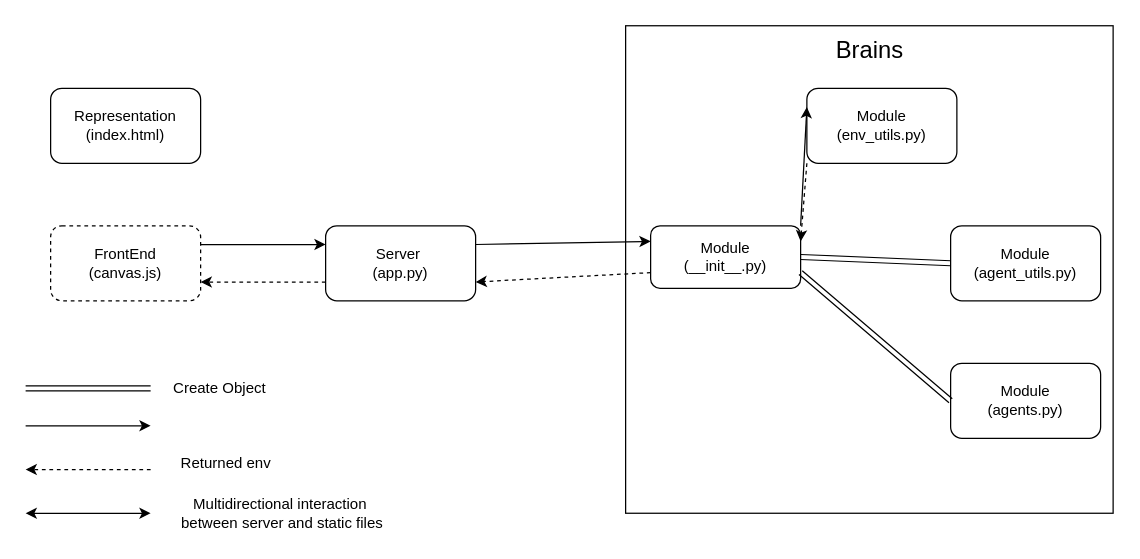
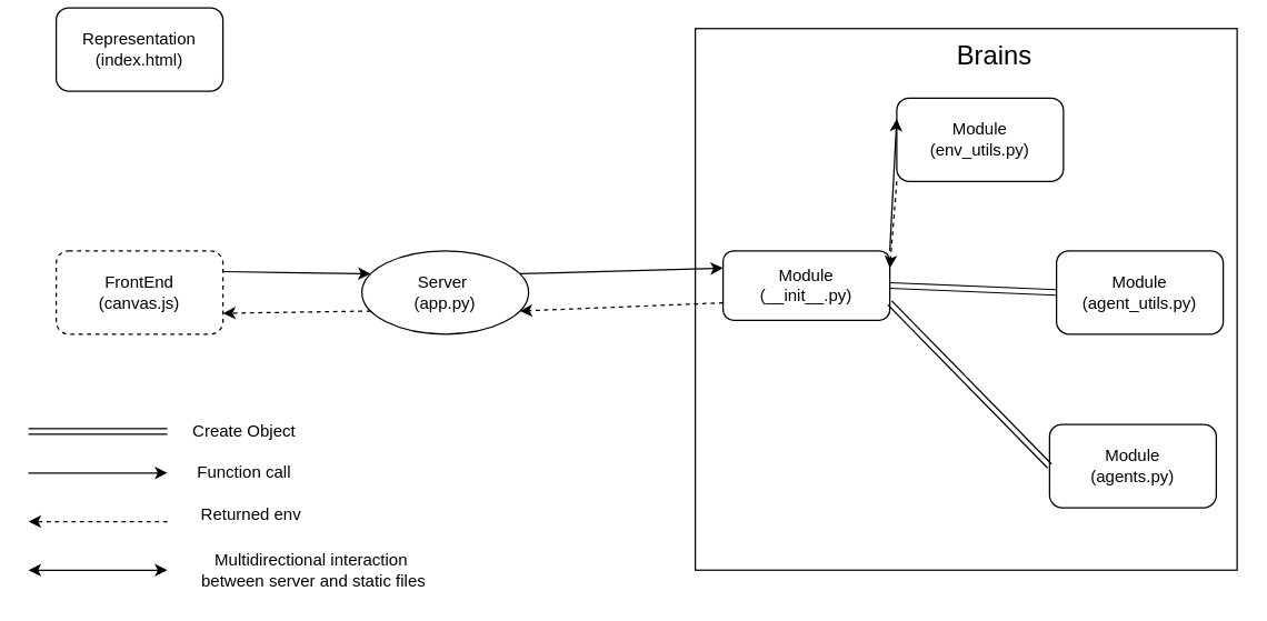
  <mxCell id="0" />
  <mxCell id="1" parent="0" />
  <mxCell id="2" value="" style="whiteSpace=wrap;html=1;aspect=fixed;" vertex="1" parent="1"><mxGeometry x="500" y="20" width="390" height="390" as="geometry" /></mxCell>
- <mxCell id="3" value="Server&amp;nbsp;&lt;br&gt;(app.py)" style="rounded=1;whiteSpace=wrap;html=1;" vertex="1" parent="1"><mxGeometry x="260" y="180" width="120" height="60" as="geometry" /></mxCell>
+ <mxCell id="3" value="Server&amp;nbsp;&lt;br&gt;(app.py)" style="ellipse;whiteSpace=wrap;html=1;" vertex="1" parent="1"><mxGeometry x="260" y="180" width="120" height="60" as="geometry" /></mxCell>
  <mxCell id="4" value="FrontEnd&lt;br&gt;(canvas.js)" style="rounded=1;whiteSpace=wrap;html=1;dashed=1;" vertex="1" parent="1"><mxGeometry x="40" y="180" width="120" height="60" as="geometry" /></mxCell>
- <mxCell id="5" value="Representation&lt;br&gt;(index.html)" style="rounded=1;whiteSpace=wrap;html=1;" vertex="1" parent="1"><mxGeometry x="40" y="70" width="120" height="60" as="geometry" /></mxCell>
+ <mxCell id="5" value="Representation&lt;br&gt;(index.html)" style="rounded=1;whiteSpace=wrap;html=1;" vertex="1" parent="1"><mxGeometry x="40" y="5" width="120" height="60" as="geometry" /></mxCell>
  <mxCell id="6" value="Module&lt;br&gt;(__init__.py)" style="rounded=1;whiteSpace=wrap;html=1;" vertex="1" parent="1"><mxGeometry x="520" y="180" width="120" height="50" as="geometry" /></mxCell>
  <mxCell id="7" value="Module&lt;br&gt;(env_utils.py)" style="rounded=1;whiteSpace=wrap;html=1;" vertex="1" parent="1"><mxGeometry x="645" y="70" width="120" height="60" as="geometry" /></mxCell>
  <mxCell id="8" value="Module&lt;br&gt;(agent_utils.py)" style="rounded=1;whiteSpace=wrap;html=1;" vertex="1" parent="1"><mxGeometry x="760" y="180" width="120" height="60" as="geometry" /></mxCell>
- <mxCell id="9" value="Module&lt;br&gt;(agents.py)" style="rounded=1;whiteSpace=wrap;html=1;" vertex="1" parent="1"><mxGeometry x="760" y="290" width="120" height="60" as="geometry" /></mxCell>
- <mxCell id="10" value="&lt;font style=&quot;font-size: 19px&quot;&gt;Brains&lt;/font&gt;" style="text;html=1;align=center;verticalAlign=middle;resizable=0;points=[];autosize=1;strokeColor=none;" vertex="1" parent="1"><mxGeometry x="660" y="30" width="70" height="20" as="geometry" /></mxCell>
+ <mxCell id="9" value="Module&lt;br&gt;(agents.py)" style="rounded=1;whiteSpace=wrap;html=1;" vertex="1" parent="1"><mxGeometry x="755" y="305" width="120" height="60" as="geometry" /></mxCell>
+ <mxCell id="10" value="&lt;font style=&quot;font-size: 19px&quot;&gt;Brains&lt;/font&gt;" style="text;html=1;align=center;verticalAlign=middle;resizable=0;points=[];autosize=1;strokeColor=none;" vertex="1" parent="1"><mxGeometry x="680" y="30" width="70" height="20" as="geometry" /></mxCell>
  <mxCell id="11" value="" style="shape=link;html=1;entryX=0;entryY=0.5;entryDx=0;entryDy=0;exitX=1;exitY=0.5;exitDx=0;exitDy=0;" edge="1" parent="1" source="6" target="8"><mxGeometry width="100" relative="1" as="geometry"><mxPoint x="390" y="190" as="sourcePoint" /><mxPoint x="490" y="190" as="targetPoint" /></mxGeometry></mxCell>
  <mxCell id="12" value="" style="shape=link;html=1;entryX=0;entryY=0.5;entryDx=0;entryDy=0;exitX=1;exitY=0.75;exitDx=0;exitDy=0;" edge="1" parent="1" source="6" target="9"><mxGeometry width="100" relative="1" as="geometry"><mxPoint x="650" y="220" as="sourcePoint" /><mxPoint x="770" y="220" as="targetPoint" /></mxGeometry></mxCell>
  <mxCell id="13" value="" style="shape=link;html=1;" edge="1" parent="1"><mxGeometry width="100" relative="1" as="geometry"><mxPoint x="20" y="310" as="sourcePoint" /><mxPoint x="120" y="310" as="targetPoint" /></mxGeometry></mxCell>
  <mxCell id="14" value="Create Object" style="text;html=1;align=center;verticalAlign=middle;resizable=0;points=[];autosize=1;strokeColor=none;" vertex="1" parent="1"><mxGeometry x="130" y="300" width="90" height="20" as="geometry" /></mxCell>
+ <mxCell id="15" value="Function call" style="text;html=1;align=center;verticalAlign=middle;resizable=0;points=[];autosize=1;strokeColor=none;" vertex="1" parent="1"><mxGeometry x="135" y="330" width="80" height="20" as="geometry" /></mxCell>
  <mxCell id="16" value="Returned env" style="text;html=1;align=center;verticalAlign=middle;resizable=0;points=[];autosize=1;strokeColor=none;" vertex="1" parent="1"><mxGeometry x="135" y="360" width="90" height="20" as="geometry" /></mxCell>
  <mxCell id="17" value="" style="endArrow=classic;html=1;" edge="1" parent="1"><mxGeometry width="50" height="50" relative="1" as="geometry"><mxPoint x="20" y="340" as="sourcePoint" /><mxPoint x="120" y="340" as="targetPoint" /></mxGeometry></mxCell>
  <mxCell id="18" value="" style="endArrow=classic;html=1;dashed=1;" edge="1" parent="1"><mxGeometry width="50" height="50" relative="1" as="geometry"><mxPoint x="120" y="375" as="sourcePoint" /><mxPoint x="20" y="375" as="targetPoint" /></mxGeometry></mxCell>
  <mxCell id="19" value="" style="endArrow=classic;html=1;entryX=0;entryY=0.25;entryDx=0;entryDy=0;exitX=1;exitY=0;exitDx=0;exitDy=0;" edge="1" parent="1" source="6" target="7"><mxGeometry width="50" height="50" relative="1" as="geometry"><mxPoint x="120" y="390" as="sourcePoint" /><mxPoint x="220" y="390" as="targetPoint" /></mxGeometry></mxCell>
  <mxCell id="20" value="" style="endArrow=classic;html=1;dashed=1;exitX=0;exitY=1;exitDx=0;exitDy=0;entryX=1;entryY=0.25;entryDx=0;entryDy=0;" edge="1" parent="1" source="7" target="6"><mxGeometry width="50" height="50" relative="1" as="geometry"><mxPoint x="220" y="425" as="sourcePoint" /><mxPoint x="120" y="425" as="targetPoint" /></mxGeometry></mxCell>
  <mxCell id="21" value="" style="endArrow=classic;html=1;entryX=0;entryY=0.25;entryDx=0;entryDy=0;exitX=1;exitY=0.25;exitDx=0;exitDy=0;" edge="1" parent="1" source="3" target="6"><mxGeometry width="50" height="50" relative="1" as="geometry"><mxPoint x="390" y="320" as="sourcePoint" /><mxPoint x="440" y="270" as="targetPoint" /></mxGeometry></mxCell>
  <mxCell id="22" value="" style="endArrow=classic;html=1;dashed=1;exitX=0;exitY=0.75;exitDx=0;exitDy=0;entryX=1;entryY=0.75;entryDx=0;entryDy=0;" edge="1" parent="1" source="6" target="3"><mxGeometry width="50" height="50" relative="1" as="geometry"><mxPoint x="220" y="425" as="sourcePoint" /><mxPoint x="120" y="425" as="targetPoint" /></mxGeometry></mxCell>
  <mxCell id="23" value="" style="endArrow=classic;html=1;exitX=1;exitY=0.25;exitDx=0;exitDy=0;entryX=0;entryY=0.25;entryDx=0;entryDy=0;" edge="1" parent="1" source="4" target="3"><mxGeometry width="50" height="50" relative="1" as="geometry"><mxPoint x="120" y="390" as="sourcePoint" /><mxPoint x="220" y="390" as="targetPoint" /></mxGeometry></mxCell>
  <mxCell id="24" value="" style="endArrow=classic;html=1;dashed=1;entryX=1;entryY=0.75;entryDx=0;entryDy=0;exitX=0;exitY=0.75;exitDx=0;exitDy=0;" edge="1" parent="1" source="3" target="4"><mxGeometry width="50" height="50" relative="1" as="geometry"><mxPoint x="220" y="425" as="sourcePoint" /><mxPoint x="120" y="425" as="targetPoint" /></mxGeometry></mxCell>
  <mxCell id="25" value="" style="endArrow=classic;startArrow=classic;html=1;" edge="1" parent="1"><mxGeometry width="50" height="50" relative="1" as="geometry"><mxPoint x="20" y="410" as="sourcePoint" /><mxPoint x="120" y="410" as="targetPoint" /></mxGeometry></mxCell>
  <mxCell id="26" value="Multidirectional interaction&amp;nbsp;&lt;br&gt;between server and static files" style="text;html=1;align=center;verticalAlign=middle;resizable=0;points=[];autosize=1;strokeColor=none;" vertex="1" parent="1"><mxGeometry x="135" y="395" width="180" height="30" as="geometry" /></mxCell>
